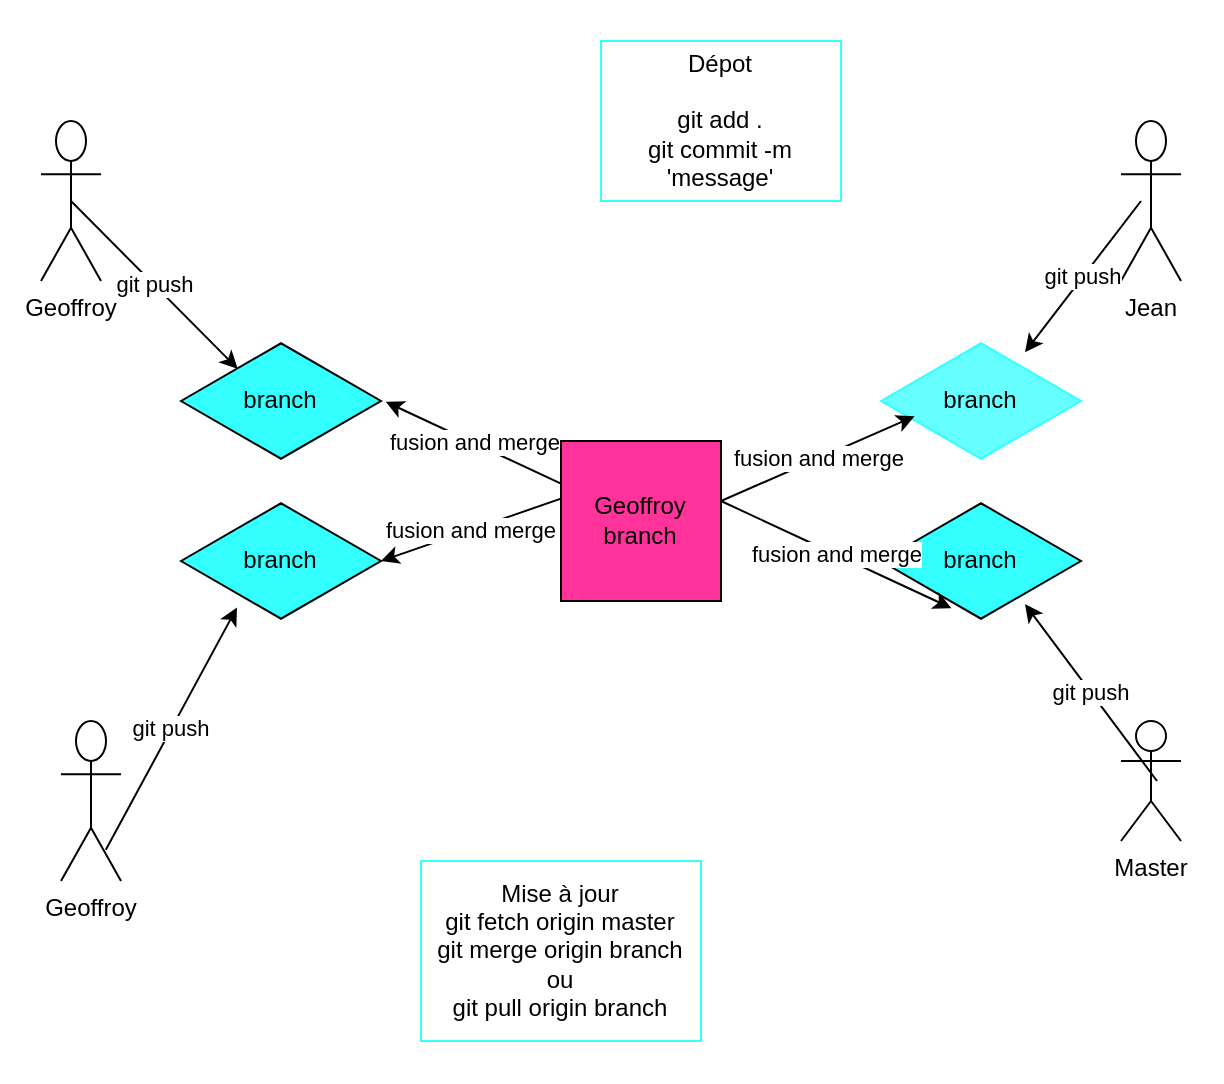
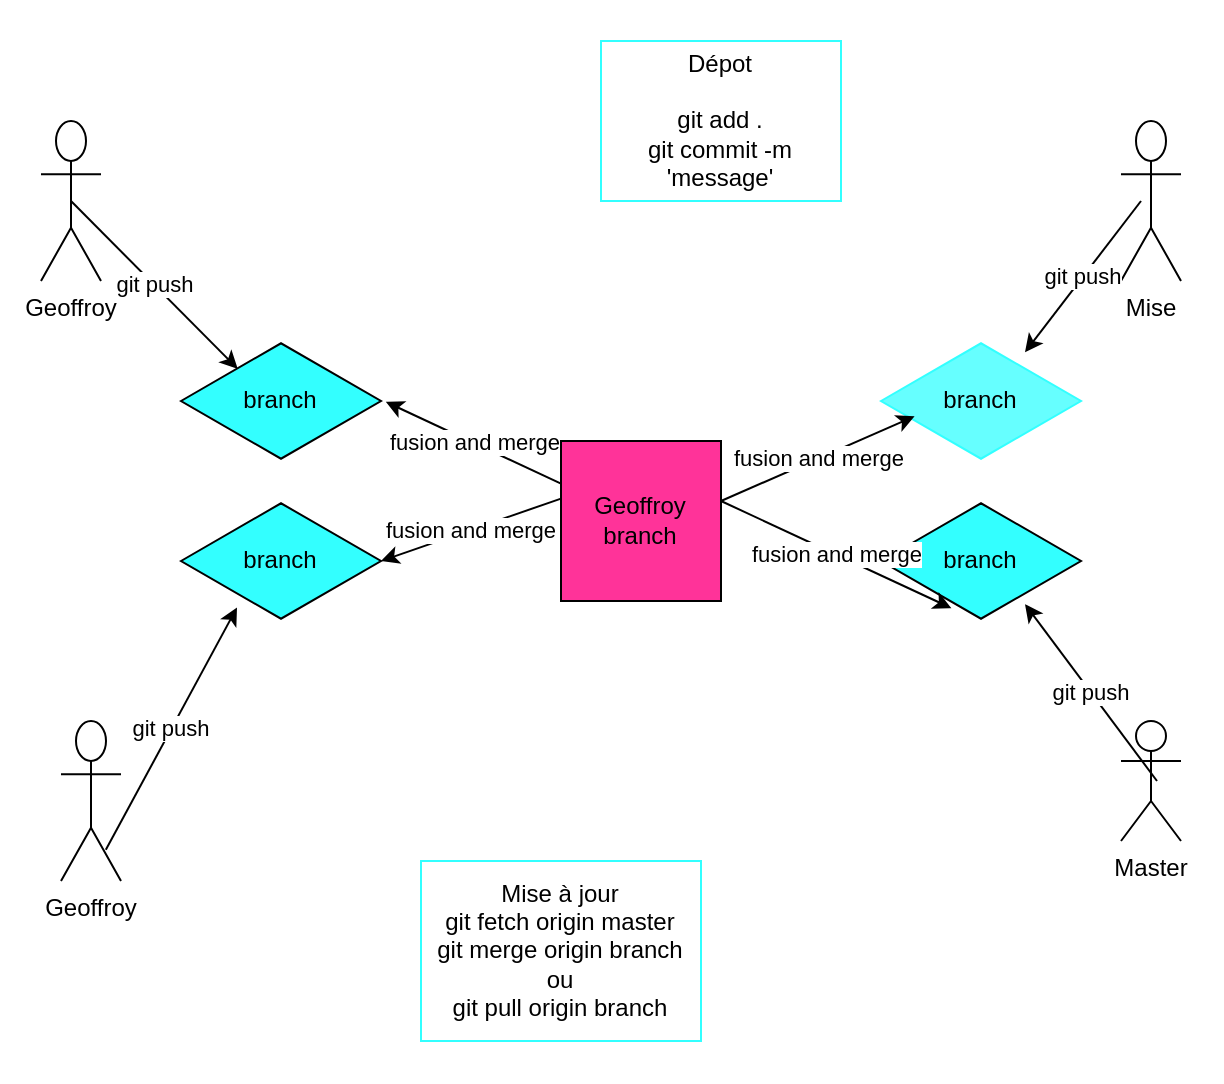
  <mxCell id="0" />
  <mxCell id="1" parent="0" />
  <mxCell id="2" value="Geoffroy branch" style="whiteSpace=wrap;html=1;aspect=fixed;fillColor=#FF3399;" vertex="1" parent="1"><mxGeometry x="280" y="220" width="80" height="80" as="geometry" /></mxCell>
  <mxCell id="3" value="Master" style="shape=umlActor;verticalLabelPosition=bottom;verticalAlign=top;html=1;outlineConnect=0;" vertex="1" parent="1"><mxGeometry x="560" y="360" width="30" height="60" as="geometry" /></mxCell>
  <mxCell id="4" value="Geoffroy" style="shape=umlActor;verticalLabelPosition=bottom;verticalAlign=top;html=1;outlineConnect=0;" vertex="1" parent="1"><mxGeometry x="20" y="60" width="30" height="80" as="geometry" /></mxCell>
- <mxCell id="5" value="Jean" style="shape=umlActor;verticalLabelPosition=bottom;verticalAlign=top;html=1;outlineConnect=0;" vertex="1" parent="1"><mxGeometry x="560" y="60" width="30" height="80" as="geometry" /></mxCell>
+ <mxCell id="5" value="Mise" style="shape=umlActor;verticalLabelPosition=bottom;verticalAlign=top;html=1;outlineConnect=0;" vertex="1" parent="1"><mxGeometry x="560" y="60" width="30" height="80" as="geometry" /></mxCell>
  <mxCell id="6" value="Geoffroy" style="shape=umlActor;verticalLabelPosition=bottom;verticalAlign=top;html=1;outlineConnect=0;" vertex="1" parent="1"><mxGeometry x="30" y="360" width="30" height="80" as="geometry" /></mxCell>
  <mxCell id="7" value="branch" style="html=1;whiteSpace=wrap;aspect=fixed;shape=isoRectangle;fillColor=#33FFFF;" vertex="1" parent="1"><mxGeometry x="90" y="170" width="100" height="60" as="geometry" /></mxCell>
  <mxCell id="8" value="git push" style="endArrow=classic;html=1;entryX=0.284;entryY=0.233;entryDx=0;entryDy=0;entryPerimeter=0;exitX=0.5;exitY=0.5;exitDx=0;exitDy=0;exitPerimeter=0;" edge="1" parent="1" source="4" target="7"><mxGeometry width="50" height="50" relative="1" as="geometry"><mxPoint x="70" y="110" as="sourcePoint" /><mxPoint x="130" y="120" as="targetPoint" /></mxGeometry></mxCell>
  <mxCell id="9" value="branch" style="html=1;whiteSpace=wrap;aspect=fixed;shape=isoRectangle;fillColor=#33FFFF;" vertex="1" parent="1"><mxGeometry x="90" y="250" width="100" height="60" as="geometry" /></mxCell>
  <mxCell id="10" value="git push" style="endArrow=classic;html=1;entryX=0.28;entryY=0.887;entryDx=0;entryDy=0;entryPerimeter=0;exitX=0.747;exitY=0.805;exitDx=0;exitDy=0;exitPerimeter=0;" edge="1" parent="1" source="6" target="9"><mxGeometry width="50" height="50" relative="1" as="geometry"><mxPoint x="60" y="400" as="sourcePoint" /><mxPoint x="110" y="350" as="targetPoint" /></mxGeometry></mxCell>
  <mxCell id="11" value="branch" style="html=1;whiteSpace=wrap;aspect=fixed;shape=isoRectangle;strokeColor=#33FFFF;fillColor=#66FFFF;" vertex="1" parent="1"><mxGeometry x="440" y="170" width="100" height="60" as="geometry" /></mxCell>
  <mxCell id="12" value="branch" style="html=1;whiteSpace=wrap;aspect=fixed;shape=isoRectangle;fillColor=#33FFFF;" vertex="1" parent="1"><mxGeometry x="440" y="250" width="100" height="60" as="geometry" /></mxCell>
  <mxCell id="13" value="git push" style="endArrow=classic;html=1;entryX=0.72;entryY=0.093;entryDx=0;entryDy=0;entryPerimeter=0;" edge="1" parent="1" target="11"><mxGeometry width="50" height="50" relative="1" as="geometry"><mxPoint x="570" y="100" as="sourcePoint" /><mxPoint x="653.4" y="183.98" as="targetPoint" /></mxGeometry></mxCell>
  <mxCell id="14" value="git push" style="endArrow=classic;html=1;entryX=0.72;entryY=0.86;entryDx=0;entryDy=0;entryPerimeter=0;" edge="1" parent="1" target="12"><mxGeometry width="50" height="50" relative="1" as="geometry"><mxPoint x="578" y="390" as="sourcePoint" /><mxPoint x="520" y="465.58" as="targetPoint" /></mxGeometry></mxCell>
  <mxCell id="15" value="fusion and merge" style="endArrow=classic;html=1;entryX=1.024;entryY=0.507;entryDx=0;entryDy=0;entryPerimeter=0;" edge="1" parent="1" source="2" target="7"><mxGeometry width="50" height="50" relative="1" as="geometry"><mxPoint x="309" y="220" as="sourcePoint" /><mxPoint x="359" y="170" as="targetPoint" /></mxGeometry></mxCell>
  <mxCell id="16" value="fusion and merge" style="endArrow=classic;html=1;entryX=1;entryY=0.5;entryDx=0;entryDy=0;entryPerimeter=0;exitX=0;exitY=0.36;exitDx=0;exitDy=0;exitPerimeter=0;" edge="1" parent="1" source="2" target="9"><mxGeometry width="50" height="50" relative="1" as="geometry"><mxPoint x="270" y="290" as="sourcePoint" /><mxPoint x="320" y="240" as="targetPoint" /></mxGeometry></mxCell>
  <mxCell id="17" value="fusion and merge" style="endArrow=classic;html=1;entryX=0.168;entryY=0.627;entryDx=0;entryDy=0;entryPerimeter=0;" edge="1" parent="1" target="11"><mxGeometry width="50" height="50" relative="1" as="geometry"><mxPoint x="360" y="250" as="sourcePoint" /><mxPoint x="410" y="200" as="targetPoint" /></mxGeometry></mxCell>
  <mxCell id="18" value="fusion and merge" style="endArrow=classic;html=1;entryX=0.352;entryY=0.893;entryDx=0;entryDy=0;entryPerimeter=0;" edge="1" parent="1" target="12"><mxGeometry width="50" height="50" relative="1" as="geometry"><mxPoint x="360" y="250" as="sourcePoint" /><mxPoint x="410" y="200" as="targetPoint" /></mxGeometry></mxCell>
  <mxCell id="19" value="Dépot&lt;br&gt;&lt;br&gt;git add .&lt;br&gt;git commit -m 'message'" style="rounded=0;whiteSpace=wrap;html=1;strokeColor=#33FFFF;fillColor=#FFFFFF;" vertex="1" parent="1"><mxGeometry x="300" y="20" width="120" height="80" as="geometry" /></mxCell>
  <mxCell id="20" value="Mise à jour&lt;br&gt;git fetch origin master&lt;br&gt;git merge origin branch&lt;br&gt;ou&lt;br&gt;git pull origin branch" style="rounded=0;whiteSpace=wrap;html=1;strokeColor=#33FFFF;fillColor=#FFFFFF;" vertex="1" parent="1"><mxGeometry x="210" y="430" width="140" height="90" as="geometry" /></mxCell>
